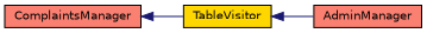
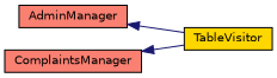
  digraph {
    rankdir=LR
    node [color=black fillcolor=salmon fontname=Helvetica fontsize=10 shape=record style=filled]
    edge [color=midnightblue dir=back fontname=Helvetica fontsize=10 labelfontname=Helvetica labelfontsize=10 style=solid]
    n1 [fillcolor=gold height=0.2 label=TableVisitor width=0.4]
    n2 [height=0.2 label=AdminManager width=0.4]
    n3 [height=0.2 label=ComplaintsManager width=0.4]
-   n1 -> n2
+   n2 -> n1
    n3 -> n1
  }
